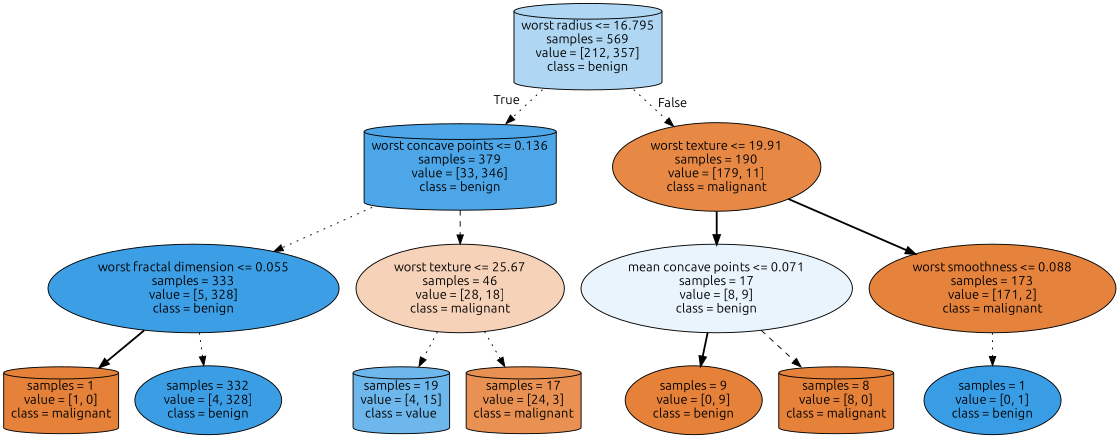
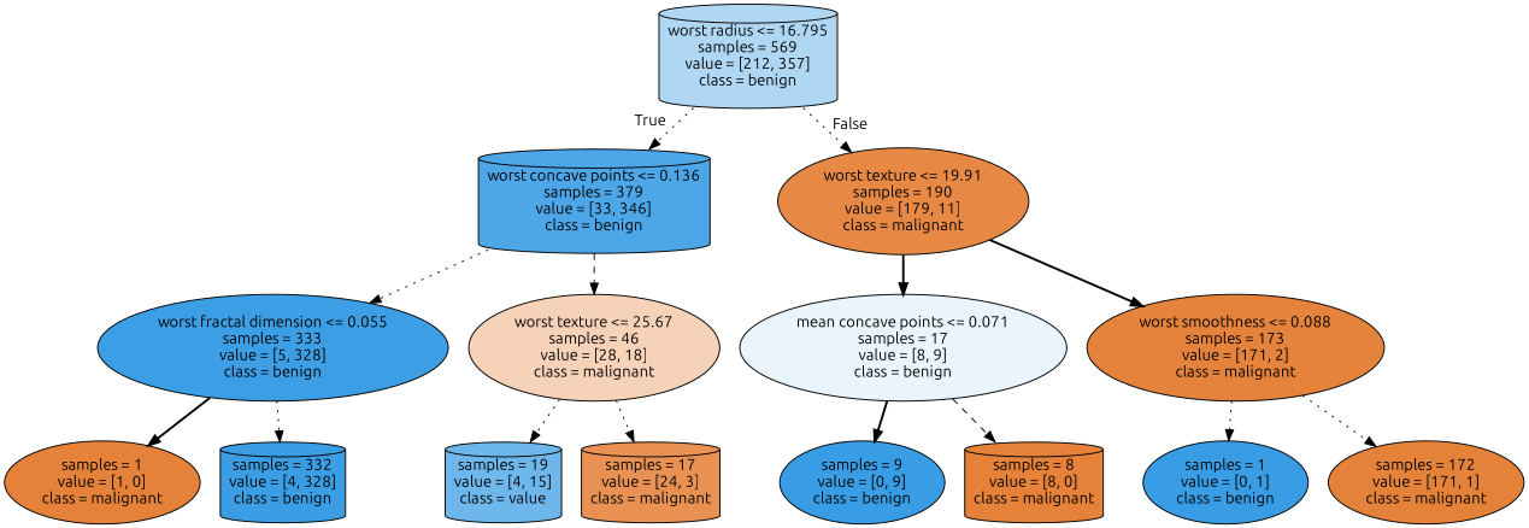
  digraph {
    fontname=Ubuntu
    node [color=black fillcolor="#e58139" fontname=Ubuntu shape=ellipse style=filled]
    edge [fontname=Ubuntu style=dotted]
    n1 [fillcolor="#afd7f4" label="worst radius <= 16.795\nsamples = 569\nvalue = [212, 357]\nclass = benign" shape=cylinder]
    n2 [fillcolor="#4ca6e7" label="worst concave points <= 0.136\nsamples = 379\nvalue = [33, 346]\nclass = benign" shape=cylinder]
    n3 [fillcolor="#e78945" label="worst texture <= 19.91\nsamples = 190\nvalue = [179, 11]\nclass = malignant"]
    n4 [fillcolor="#3c9ee5" label="worst fractal dimension <= 0.055\nsamples = 333\nvalue = [5, 328]\nclass = benign"]
    n5 [fillcolor="#f6d2b8" label="worst texture <= 25.67\nsamples = 46\nvalue = [28, 18]\nclass = malignant"]
    n6 [fillcolor="#e9f4fc" label="mean concave points <= 0.071\nsamples = 17\nvalue = [8, 9]\nclass = benign"]
    n7 [fillcolor="#e5823b" label="worst smoothness <= 0.088\nsamples = 173\nvalue = [171, 2]\nclass = malignant"]
-   n8 [label="samples = 1\nvalue = [1, 0]\nclass = malignant" shape=cylinder]
-   n9 [fillcolor="#3b9ee5" label="samples = 332\nvalue = [4, 328]\nclass = benign"]
+   n8 [label="samples = 1\nvalue = [1, 0]\nclass = malignant"]
+   n9 [fillcolor="#3b9ee5" label="samples = 332\nvalue = [4, 328]\nclass = benign" shape=cylinder]
    n10 [fillcolor="#6eb7ec" label="samples = 19\nvalue = [4, 15]\nclass = value" shape=cylinder]
    n11 [fillcolor="#e89152" label="samples = 17\nvalue = [24, 3]\nclass = malignant" shape=cylinder]
-   n12 [label="samples = 9\nvalue = [0, 9]\nclass = benign"]
+   n12 [fillcolor="#399de5" label="samples = 9\nvalue = [0, 9]\nclass = benign"]
    n13 [label="samples = 8\nvalue = [8, 0]\nclass = malignant" shape=cylinder]
    n14 [fillcolor="#399de5" label="samples = 1\nvalue = [0, 1]\nclass = benign"]
+   n15 [fillcolor="#e5823a" label="samples = 172\nvalue = [171, 1]\nclass = malignant"]
    n1 -> n2 [headlabel=True labelangle=45 labeldistance=2.5]
    n1 -> n3 [headlabel=False labelangle=-45 labeldistance=2.5]
    n2 -> n4
    n2 -> n5 [style=dashed]
    n3 -> n6 [style=bold]
    n3 -> n7 [style=bold]
    n4 -> n8 [style=bold]
    n4 -> n9
    n5 -> n10
    n5 -> n11
    n6 -> n12 [style=bold]
    n6 -> n13 [style=dashed]
    n7 -> n14
+   n7 -> n15
  }
